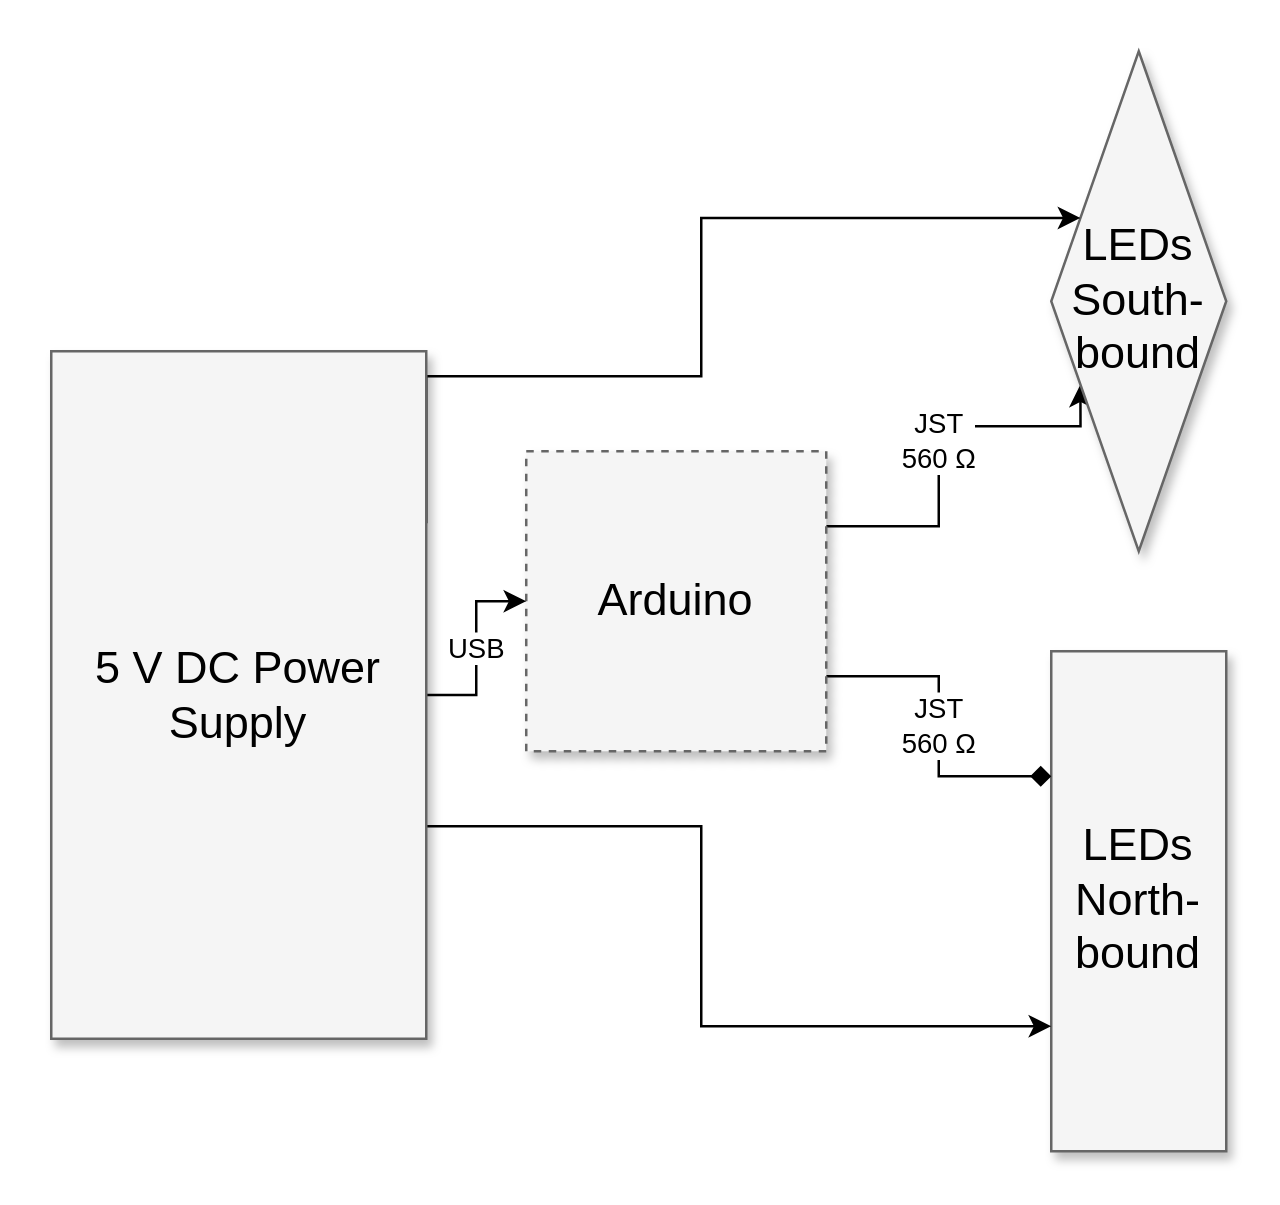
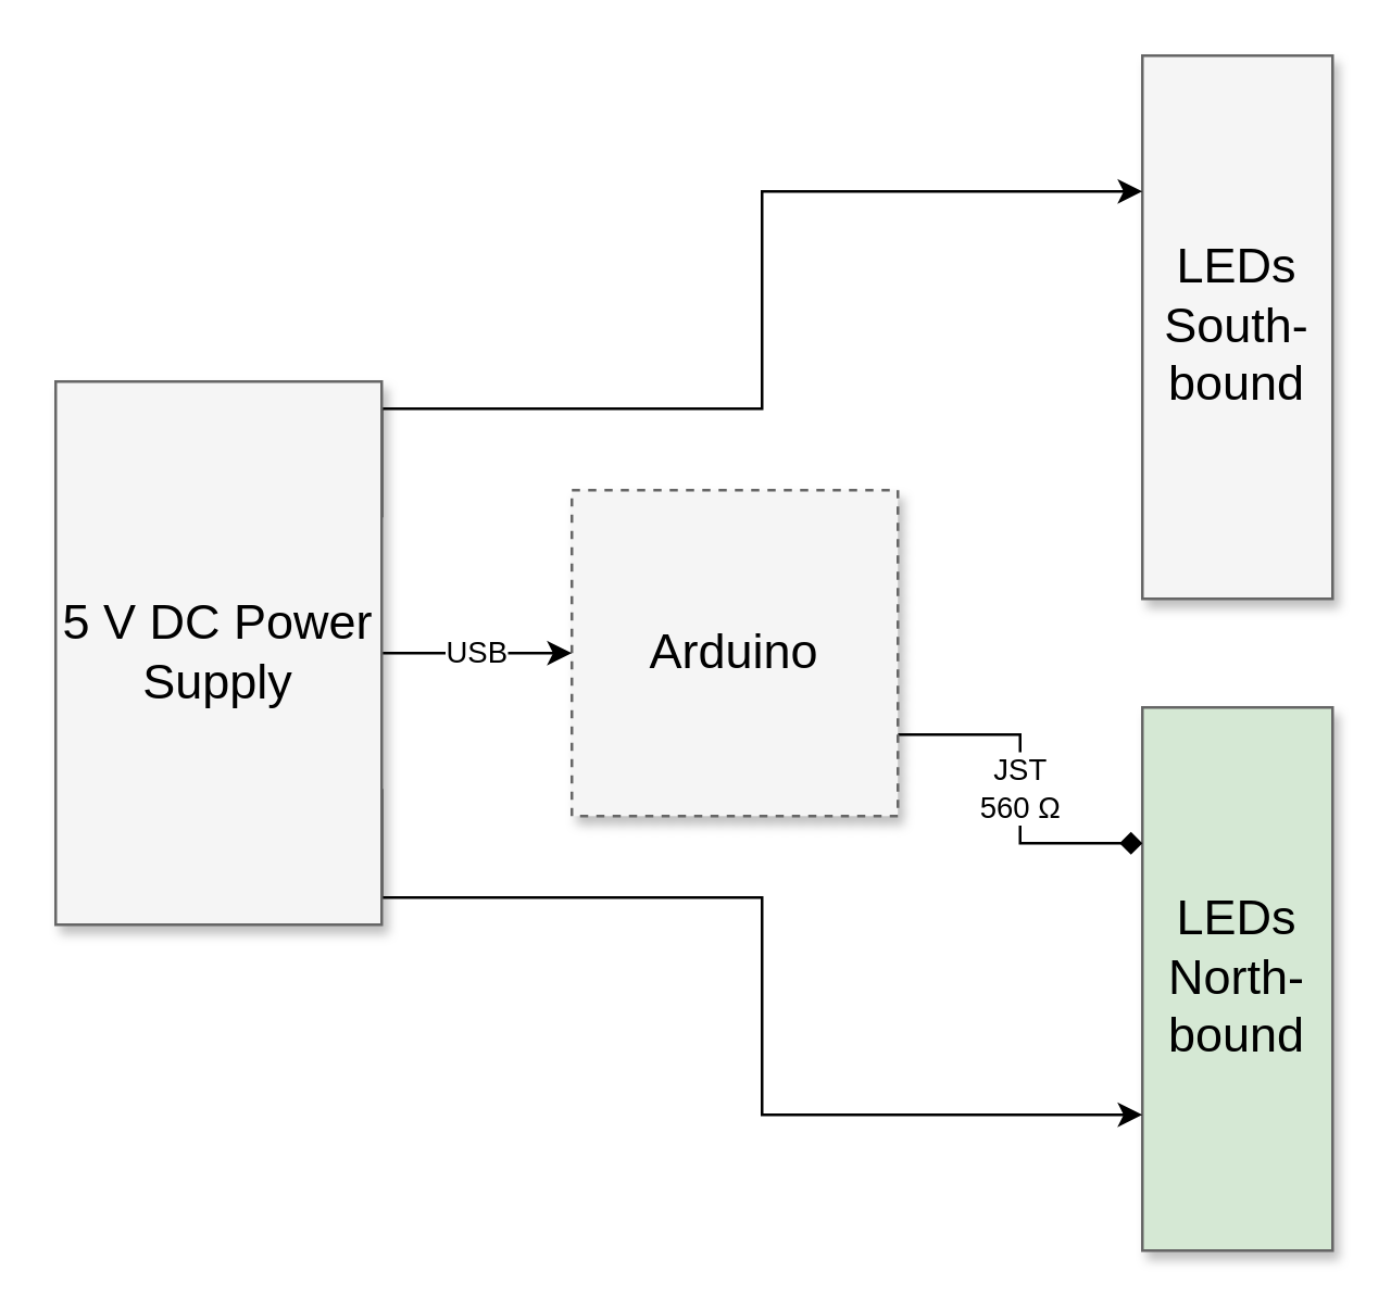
  <mxCell id="0" style=";html=1;" />
  <mxCell id="1" style=";html=1;" parent="0" />
- <mxCell id="2" value="LEDs North-bound" style="whiteSpace=wrap;html=1;shadow=1;fontSize=18;fillColor=#f5f5f5;strokeColor=#666666;" parent="1" vertex="1"><mxGeometry x="420" y="260" width="70" height="200" as="geometry" /></mxCell>
- <mxCell id="3" value="JST&lt;br&gt;560 Ω" style="edgeStyle=orthogonalEdgeStyle;rounded=0;orthogonalLoop=1;jettySize=auto;html=1;exitX=1;exitY=0.25;exitDx=0;exitDy=0;entryX=0;entryY=0.75;entryDx=0;entryDy=0;" edge="1" parent="1" source="5" target="6"><mxGeometry relative="1" as="geometry"><Array as="points"><mxPoint x="375" y="210" /><mxPoint x="375" y="170" /></Array></mxGeometry></mxCell>
+ <mxCell id="2" value="LEDs North-bound" style="whiteSpace=wrap;html=1;shadow=1;fontSize=18;fillColor=#d5e8d4;strokeColor=#666666;" parent="1" vertex="1"><mxGeometry x="420" y="260" width="70" height="200" as="geometry" /></mxCell>
  <mxCell id="4" value="JST&lt;br&gt;560 Ω" style="edgeStyle=orthogonalEdgeStyle;rounded=0;orthogonalLoop=1;jettySize=auto;html=1;exitX=1;exitY=0.75;exitDx=0;exitDy=0;entryX=0;entryY=0.25;entryDx=0;entryDy=0;endArrow=diamond;" edge="1" parent="1" source="5" target="2"><mxGeometry relative="1" as="geometry" /></mxCell>
  <mxCell id="5" value="Arduino" style="whiteSpace=wrap;html=1;shadow=1;fontSize=18;fillColor=#f5f5f5;strokeColor=#666666;dashed=1;" parent="1" vertex="1"><mxGeometry x="210" y="180" width="120" height="120" as="geometry" /></mxCell>
- <mxCell id="6" value="LEDs South-bound" style="rhombus;whiteSpace=wrap;html=1;shadow=1;fontSize=18;fillColor=#f5f5f5;strokeColor=#666666;" parent="1" vertex="1"><mxGeometry x="420" y="20" width="70" height="200" as="geometry" /></mxCell>
+ <mxCell id="6" value="LEDs South-bound" style="whiteSpace=wrap;html=1;shadow=1;fontSize=18;fillColor=#f5f5f5;strokeColor=#666666;" parent="1" vertex="1"><mxGeometry x="420" y="20" width="70" height="200" as="geometry" /></mxCell>
  <mxCell id="7" value="USB" style="edgeStyle=orthogonalEdgeStyle;rounded=0;orthogonalLoop=1;jettySize=auto;html=1;exitX=1;exitY=0.5;exitDx=0;exitDy=0;entryX=0;entryY=0.5;entryDx=0;entryDy=0;" edge="1" parent="1" source="10" target="5"><mxGeometry relative="1" as="geometry" /></mxCell>
  <mxCell id="8" style="edgeStyle=orthogonalEdgeStyle;rounded=0;orthogonalLoop=1;jettySize=auto;html=1;exitX=1;exitY=0.25;exitDx=0;exitDy=0;entryX=0;entryY=0.25;entryDx=0;entryDy=0;" edge="1" parent="1" source="10" target="6"><mxGeometry relative="1" as="geometry"><Array as="points"><mxPoint x="140" y="150" /><mxPoint x="280" y="150" /><mxPoint x="280" y="70" /></Array></mxGeometry></mxCell>
  <mxCell id="9" style="edgeStyle=orthogonalEdgeStyle;rounded=0;orthogonalLoop=1;jettySize=auto;html=1;exitX=1;exitY=0.75;exitDx=0;exitDy=0;entryX=0;entryY=0.75;entryDx=0;entryDy=0;" edge="1" parent="1" source="10" target="2"><mxGeometry relative="1" as="geometry"><Array as="points"><mxPoint x="140" y="330" /><mxPoint x="280" y="330" /><mxPoint x="280" y="410" /></Array></mxGeometry></mxCell>
- <mxCell id="10" value="5 V DC Power Supply" style="whiteSpace=wrap;html=1;shadow=1;fontSize=18;fillColor=#f5f5f5;strokeColor=#666666;" parent="1" vertex="1"><mxGeometry x="20" y="140" width="150" height="275" as="geometry" /></mxCell>
+ <mxCell id="10" value="5 V DC Power Supply" style="whiteSpace=wrap;html=1;shadow=1;fontSize=18;fillColor=#f5f5f5;strokeColor=#666666;" parent="1" vertex="1"><mxGeometry x="20" y="140" width="120" height="200" as="geometry" /></mxCell>
